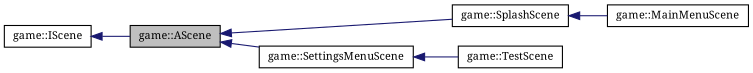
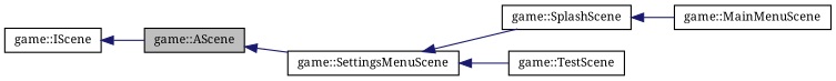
  digraph {
    fontname="Noto Serif"
    rankdir=LR
    node [color=black fillcolor=white fontname="Noto Serif" fontsize=10 shape=record style=filled]
    edge [color=midnightblue dir=back fontname="Noto Serif" fontsize=10 labelfontname=Helvetica labelfontsize=10 style=solid]
    n1 [fillcolor=grey75 fontcolor=black height=0.2 label="game::AScene" width=0.4]
    n2 [height=0.2 label="game::SettingsMenuScene" width=0.4]
    n3 [height=0.2 label="game::SplashScene" width=0.4]
    n4 [height=0.2 label="game::MainMenuScene" width=0.4]
    n5 [height=0.2 label="game::TestScene" width=0.4]
    n6 [height=0.2 label="game::IScene" width=0.4]
    n1 -> n2
-   n1 -> n3
+   n2 -> n3
    n2 -> n5
    n3 -> n4
    n6 -> n1
  }
